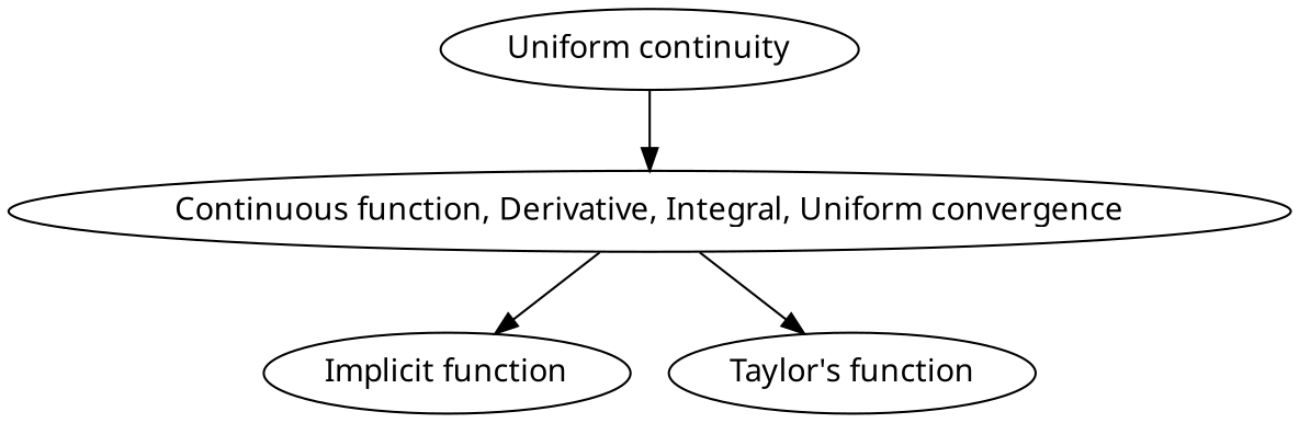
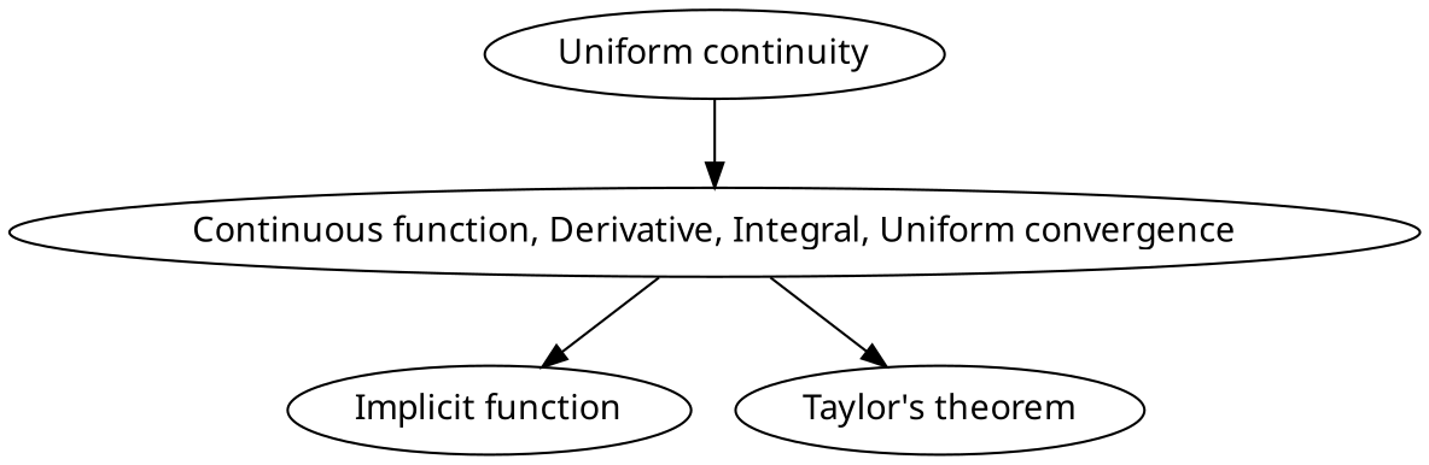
  digraph {
    fontname="Noto Sans"
    node [fontname="Noto Sans"]
    edge [fontname="Noto Sans"]
    "Continuous function, Derivative, Integral, Uniform convergence"
    "Implicit function"
-   "Taylor's theorem" [label="Taylor's function"]
+   "Taylor's theorem"
    "Uniform continuity"
    "Continuous function, Derivative, Integral, Uniform convergence" -> "Implicit function"
    "Continuous function, Derivative, Integral, Uniform convergence" -> "Taylor's theorem"
    "Uniform continuity" -> "Continuous function, Derivative, Integral, Uniform convergence"
  }
